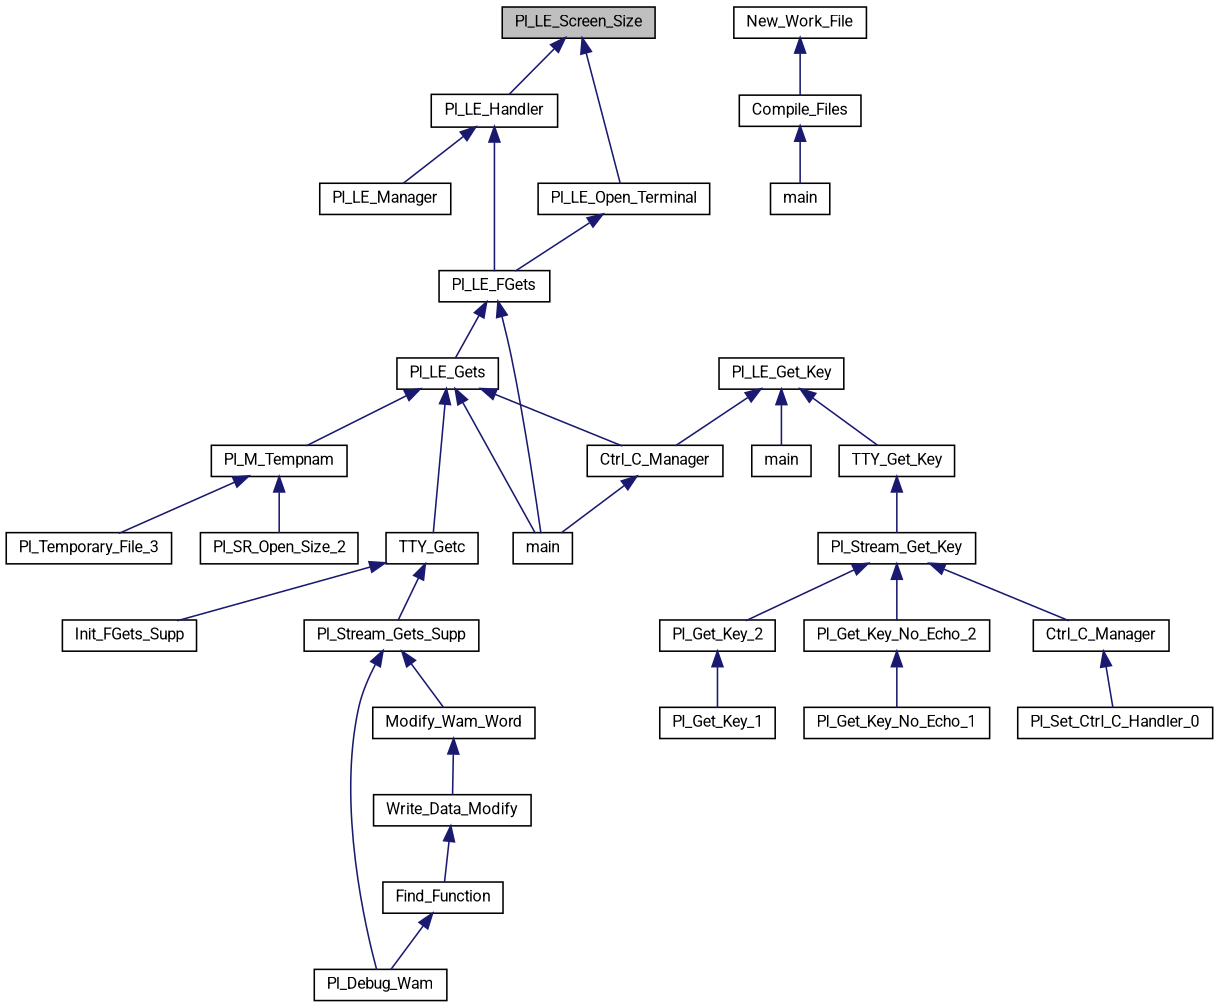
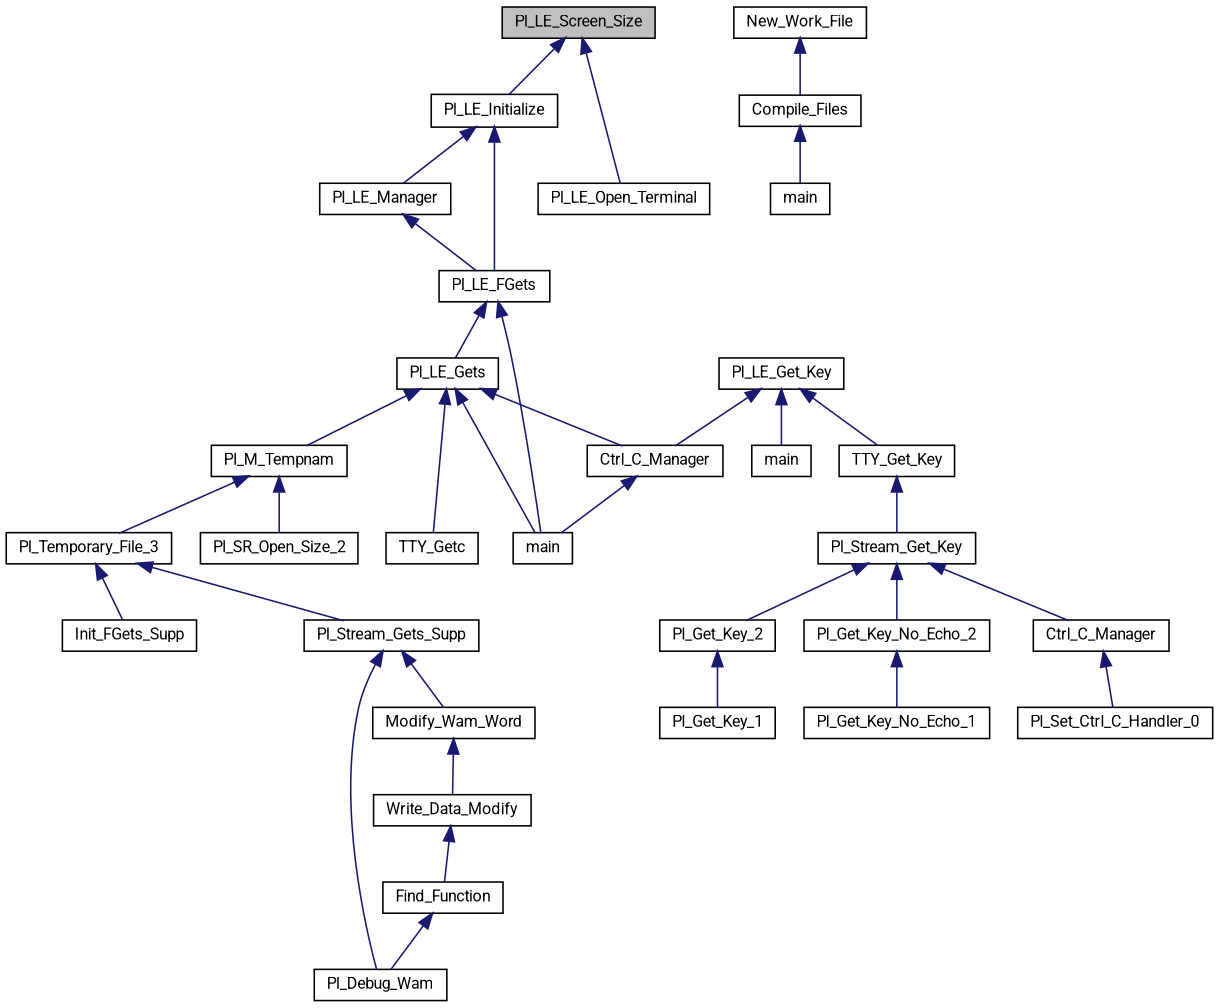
  digraph {
    fontname=Roboto
    rankdir=TB
    node [color=black fillcolor=white fontname=Roboto fontsize=10 shape=record style=filled]
    edge [color=midnightblue dir=back fontname=Roboto fontsize=10 labelfontname=Helvetica labelfontsize=10 style=solid]
    n1 [fillcolor=grey75 fontcolor=black height=0.2 label=Pl_LE_Screen_Size width=0.4]
-   n2 [height=0.2 label=Pl_LE_Handler width=0.4]
+   n2 [height=0.2 label=Pl_LE_Initialize width=0.4]
    n3 [height=0.2 label=Pl_LE_Open_Terminal width=0.4]
    n4 [height=0.2 label=Pl_LE_FGets width=0.4]
    n5 [height=0.2 label=Pl_LE_Manager width=0.4]
    n6 [height=0.2 label=Pl_LE_Gets width=0.4]
    n7 [height=0.2 label=main width=0.4]
    n8 [height=0.2 label=Pl_LE_Get_Key width=0.4]
    n9 [height=0.2 label=Ctrl_C_Manager width=0.4]
    n10 [height=0.2 label=TTY_Get_Key width=0.4]
    n11 [height=0.2 label=main width=0.4]
    n12 [height=0.2 label=TTY_Getc width=0.4]
    n13 [height=0.2 label=Init_FGets_Supp width=0.4]
    n14 [height=0.2 label=Pl_Stream_Gets_Supp width=0.4]
    n15 [height=0.2 label=Pl_M_Tempnam width=0.4]
    n16 [height=0.2 label=Pl_Debug_Wam width=0.4]
    n17 [height=0.2 label=Modify_Wam_Word width=0.4]
    n18 [height=0.2 label=Write_Data_Modify width=0.4]
    n19 [height=0.2 label=Find_Function width=0.4]
    n20 [height=0.2 label=Pl_Temporary_File_3 width=0.4]
    n21 [height=0.2 label=Pl_SR_Open_Size_2 width=0.4]
    n22 [height=0.2 label=New_Work_File width=0.4]
    n23 [height=0.2 label=Compile_Files width=0.4]
    n24 [height=0.2 label=main width=0.4]
    n25 [height=0.2 label=Pl_Stream_Get_Key width=0.4]
    n26 [height=0.2 label=Pl_Get_Key_2 width=0.4]
    n27 [height=0.2 label=Pl_Get_Key_No_Echo_2 width=0.4]
    n28 [height=0.2 label=Ctrl_C_Manager width=0.4]
    n29 [height=0.2 label=Pl_Get_Key_1 width=0.4]
    n30 [height=0.2 label=Pl_Get_Key_No_Echo_1 width=0.4]
    n31 [height=0.2 label=Pl_Set_Ctrl_C_Handler_0 width=0.4]
    n1 -> n2
    n1 -> n3
    n2 -> n4
    n2 -> n5
-   n3 -> n4
+   n5 -> n4
    n4 -> n6
    n4 -> n7
    n6 -> n7
    n6 -> n9
    n6 -> n12
    n6 -> n15
    n8 -> n9
    n8 -> n10
    n8 -> n11
    n9 -> n7
    n10 -> n25
-   n12 -> n13
-   n12 -> n14
+   n20 -> n13
+   n20 -> n14
    n14 -> n16
    n14 -> n17
    n15 -> n20
    n15 -> n21
    n17 -> n18
    n18 -> n19
    n19 -> n16
    n22 -> n23
    n23 -> n24
    n25 -> n26
    n25 -> n27
    n25 -> n28
    n26 -> n29
    n27 -> n30
    n28 -> n31
  }
